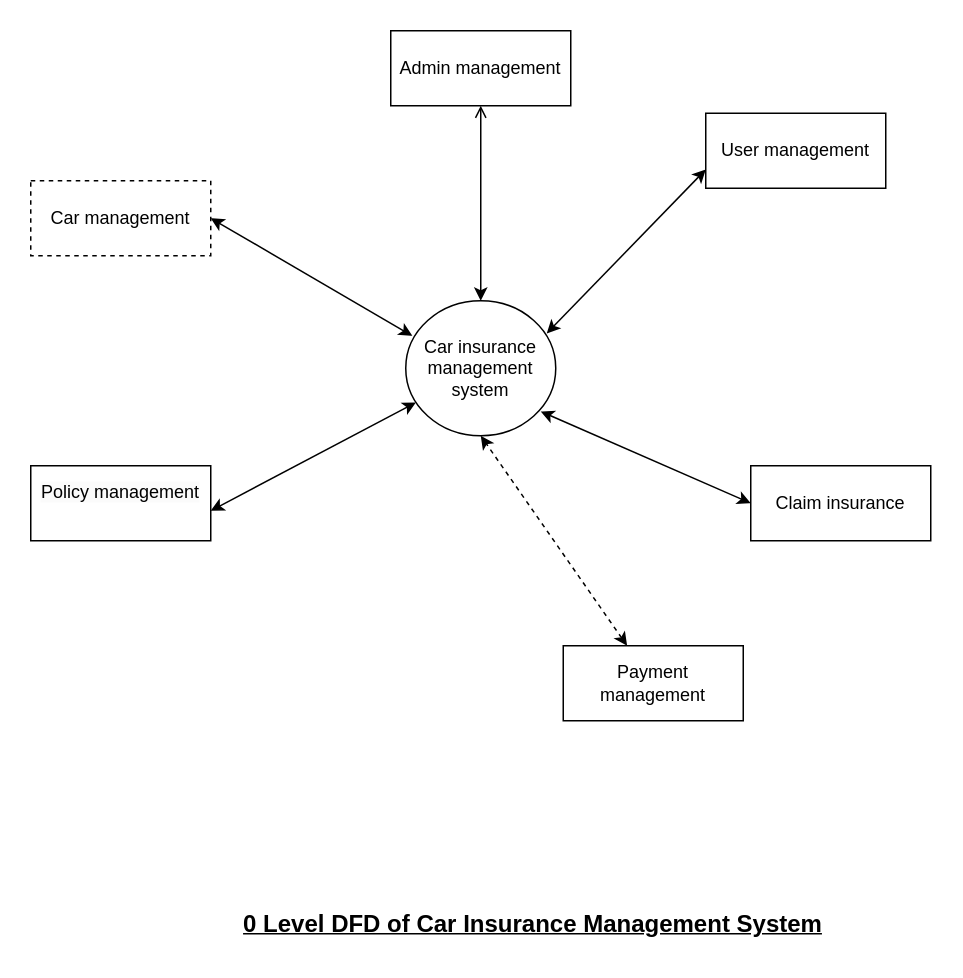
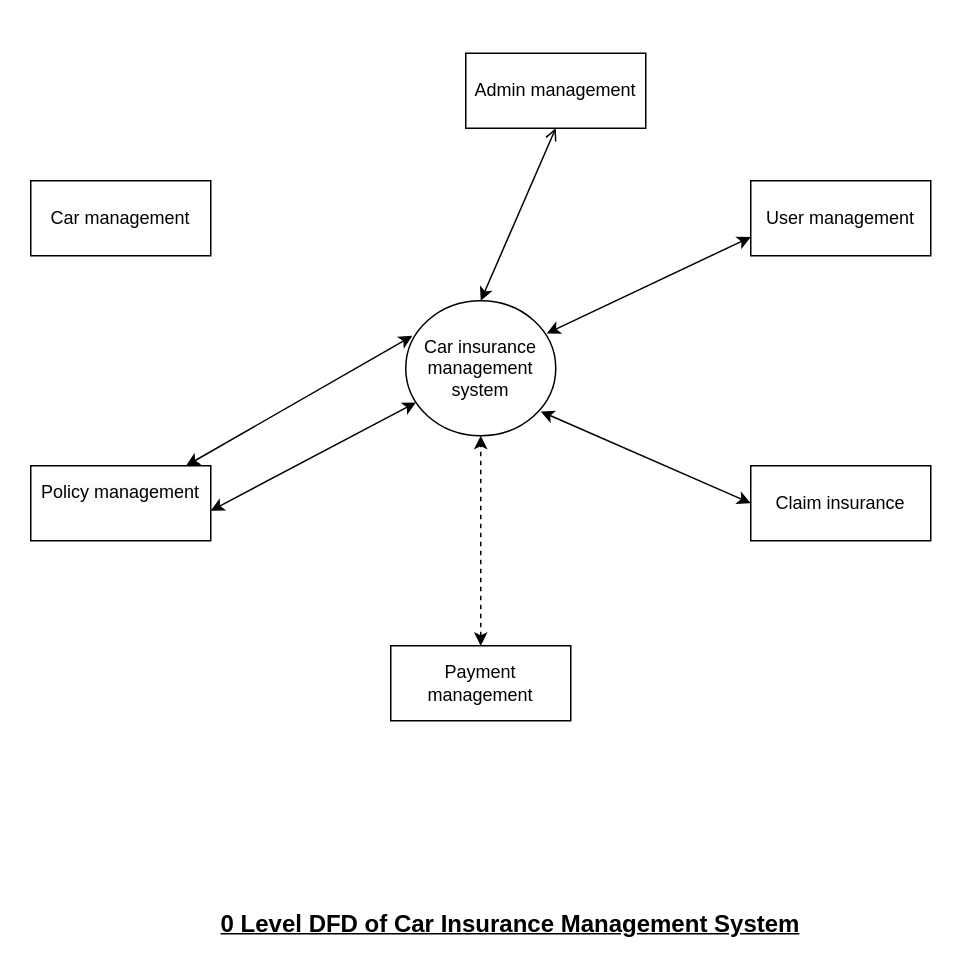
  <mxCell id="0" />
  <mxCell id="1" parent="0" />
  <mxCell id="2" value="Car insurance management system" style="shape=ellipse;html=1;dashed=0;whiteSpace=wrap;perimeter=ellipsePerimeter;" parent="1" vertex="1"><mxGeometry x="270" y="200" width="100" height="90" as="geometry" /></mxCell>
- <mxCell id="3" value="Admin management" style="html=1;dashed=0;whiteSpace=wrap;" parent="1" vertex="1"><mxGeometry x="260" y="20" width="120" height="50" as="geometry" /></mxCell>
- <mxCell id="4" value="Car management" style="html=1;dashed=1;whiteSpace=wrap;" parent="1" vertex="1"><mxGeometry x="20" y="120" width="120" height="50" as="geometry" /></mxCell>
- <mxCell id="5" value="User management" style="html=1;dashed=0;whiteSpace=wrap;" parent="1" vertex="1"><mxGeometry x="470" y="75" width="120" height="50" as="geometry" /></mxCell>
+ <mxCell id="3" value="Admin management" style="html=1;dashed=0;whiteSpace=wrap;" parent="1" vertex="1"><mxGeometry x="310" y="35" width="120" height="50" as="geometry" /></mxCell>
+ <mxCell id="4" value="Car management" style="html=1;dashed=0;whiteSpace=wrap;" parent="1" vertex="1"><mxGeometry x="20" y="120" width="120" height="50" as="geometry" /></mxCell>
+ <mxCell id="5" value="User management" style="html=1;dashed=0;whiteSpace=wrap;" parent="1" vertex="1"><mxGeometry x="500" y="120" width="120" height="50" as="geometry" /></mxCell>
  <mxCell id="6" value="&#10;&lt;span style=&quot;color: rgb(0, 0, 0); font-family: Helvetica; font-size: 12px; font-style: normal; font-variant-ligatures: normal; font-variant-caps: normal; font-weight: 400; letter-spacing: normal; orphans: 2; text-align: center; text-indent: 0px; text-transform: none; widows: 2; word-spacing: 0px; -webkit-text-stroke-width: 0px; background-color: rgb(251, 251, 251); text-decoration-thickness: initial; text-decoration-style: initial; text-decoration-color: initial; float: none; display: inline !important;&quot;&gt;Policy management&lt;/span&gt;&#10;&#10;" style="html=1;dashed=0;whiteSpace=wrap;" parent="1" vertex="1"><mxGeometry x="20" y="310" width="120" height="50" as="geometry" /></mxCell>
  <mxCell id="7" value="Claim insurance" style="html=1;dashed=0;whiteSpace=wrap;" parent="1" vertex="1"><mxGeometry x="500" y="310" width="120" height="50" as="geometry" /></mxCell>
- <mxCell id="8" value="Payment management&lt;br&gt;" style="html=1;dashed=0;whiteSpace=wrap;" parent="1" vertex="1"><mxGeometry x="375" y="430" width="120" height="50" as="geometry" /></mxCell>
+ <mxCell id="8" value="Payment management&lt;br&gt;" style="html=1;dashed=0;whiteSpace=wrap;" parent="1" vertex="1"><mxGeometry x="260" y="430" width="120" height="50" as="geometry" /></mxCell>
  <mxCell id="9" value="" style="endArrow=classic;startArrow=classic;html=1;rounded=0;" parent="1" target="2" edge="1"><mxGeometry width="50" height="50" relative="1" as="geometry"><mxPoint x="140" y="340" as="sourcePoint" /><mxPoint x="190" y="290" as="targetPoint" /></mxGeometry></mxCell>
- <mxCell id="10" value="" style="endArrow=classic;startArrow=classic;html=1;rounded=0;entryX=1;entryY=0.5;entryDx=0;entryDy=0;exitX=0.044;exitY=0.26;exitDx=0;exitDy=0;exitPerimeter=0;" parent="1" source="2" target="4" edge="1"><mxGeometry width="50" height="50" relative="1" as="geometry"><mxPoint x="270" y="280" as="sourcePoint" /><mxPoint x="320" y="230" as="targetPoint" /></mxGeometry></mxCell>
+ <mxCell id="10" value="" style="endArrow=classic;startArrow=classic;html=1;rounded=0;exitX=0.044;exitY=0.26;exitDx=0;exitDy=0;exitPerimeter=0;" parent="1" source="2" target="6" edge="1"><mxGeometry width="50" height="50" relative="1" as="geometry"><mxPoint x="270" y="280" as="sourcePoint" /><mxPoint x="320" y="230" as="targetPoint" /></mxGeometry></mxCell>
  <mxCell id="11" value="" style="endArrow=open;startArrow=classic;html=1;rounded=0;entryX=0.5;entryY=1;entryDx=0;entryDy=0;exitX=0.5;exitY=0;exitDx=0;exitDy=0;" parent="1" source="2" target="3" edge="1"><mxGeometry width="50" height="50" relative="1" as="geometry"><mxPoint x="270" y="280" as="sourcePoint" /><mxPoint x="320" y="230" as="targetPoint" /></mxGeometry></mxCell>
  <mxCell id="12" value="" style="endArrow=classic;startArrow=classic;html=1;rounded=0;entryX=0;entryY=0.75;entryDx=0;entryDy=0;exitX=0.94;exitY=0.242;exitDx=0;exitDy=0;exitPerimeter=0;" parent="1" source="2" target="5" edge="1"><mxGeometry width="50" height="50" relative="1" as="geometry"><mxPoint x="270" y="280" as="sourcePoint" /><mxPoint x="320" y="230" as="targetPoint" /></mxGeometry></mxCell>
  <mxCell id="13" value="" style="endArrow=classic;startArrow=classic;html=1;rounded=0;entryX=0.5;entryY=1;entryDx=0;entryDy=0;dashed=1;" parent="1" source="8" target="2" edge="1"><mxGeometry width="50" height="50" relative="1" as="geometry"><mxPoint x="270" y="280" as="sourcePoint" /><mxPoint x="320" y="300" as="targetPoint" /></mxGeometry></mxCell>
  <mxCell id="14" value="" style="endArrow=classic;startArrow=classic;html=1;rounded=0;entryX=0;entryY=0.5;entryDx=0;entryDy=0;exitX=0.9;exitY=0.82;exitDx=0;exitDy=0;exitPerimeter=0;" parent="1" source="2" target="7" edge="1"><mxGeometry width="50" height="50" relative="1" as="geometry"><mxPoint x="270" y="280" as="sourcePoint" /><mxPoint x="320" y="230" as="targetPoint" /></mxGeometry></mxCell>
- <mxCell id="15" value="&lt;font style=&quot;font-size: 16px;&quot;&gt;&lt;b&gt;&lt;u&gt;0 Level DFD of Car Insurance Management System&lt;/u&gt;&lt;/b&gt;&lt;/font&gt;" style="text;strokeColor=none;align=center;fillColor=none;html=1;verticalAlign=middle;whiteSpace=wrap;rounded=0;" parent="1" vertex="1"><mxGeometry x="155" y="600" width="400" height="30" as="geometry" /></mxCell>
+ <mxCell id="15" value="&lt;font style=&quot;font-size: 16px;&quot;&gt;&lt;b&gt;&lt;u&gt;0 Level DFD of Car Insurance Management System&lt;/u&gt;&lt;/b&gt;&lt;/font&gt;" style="text;strokeColor=none;align=center;fillColor=none;html=1;verticalAlign=middle;whiteSpace=wrap;rounded=0;" parent="1" vertex="1"><mxGeometry x="140" y="600" width="400" height="30" as="geometry" /></mxCell>
